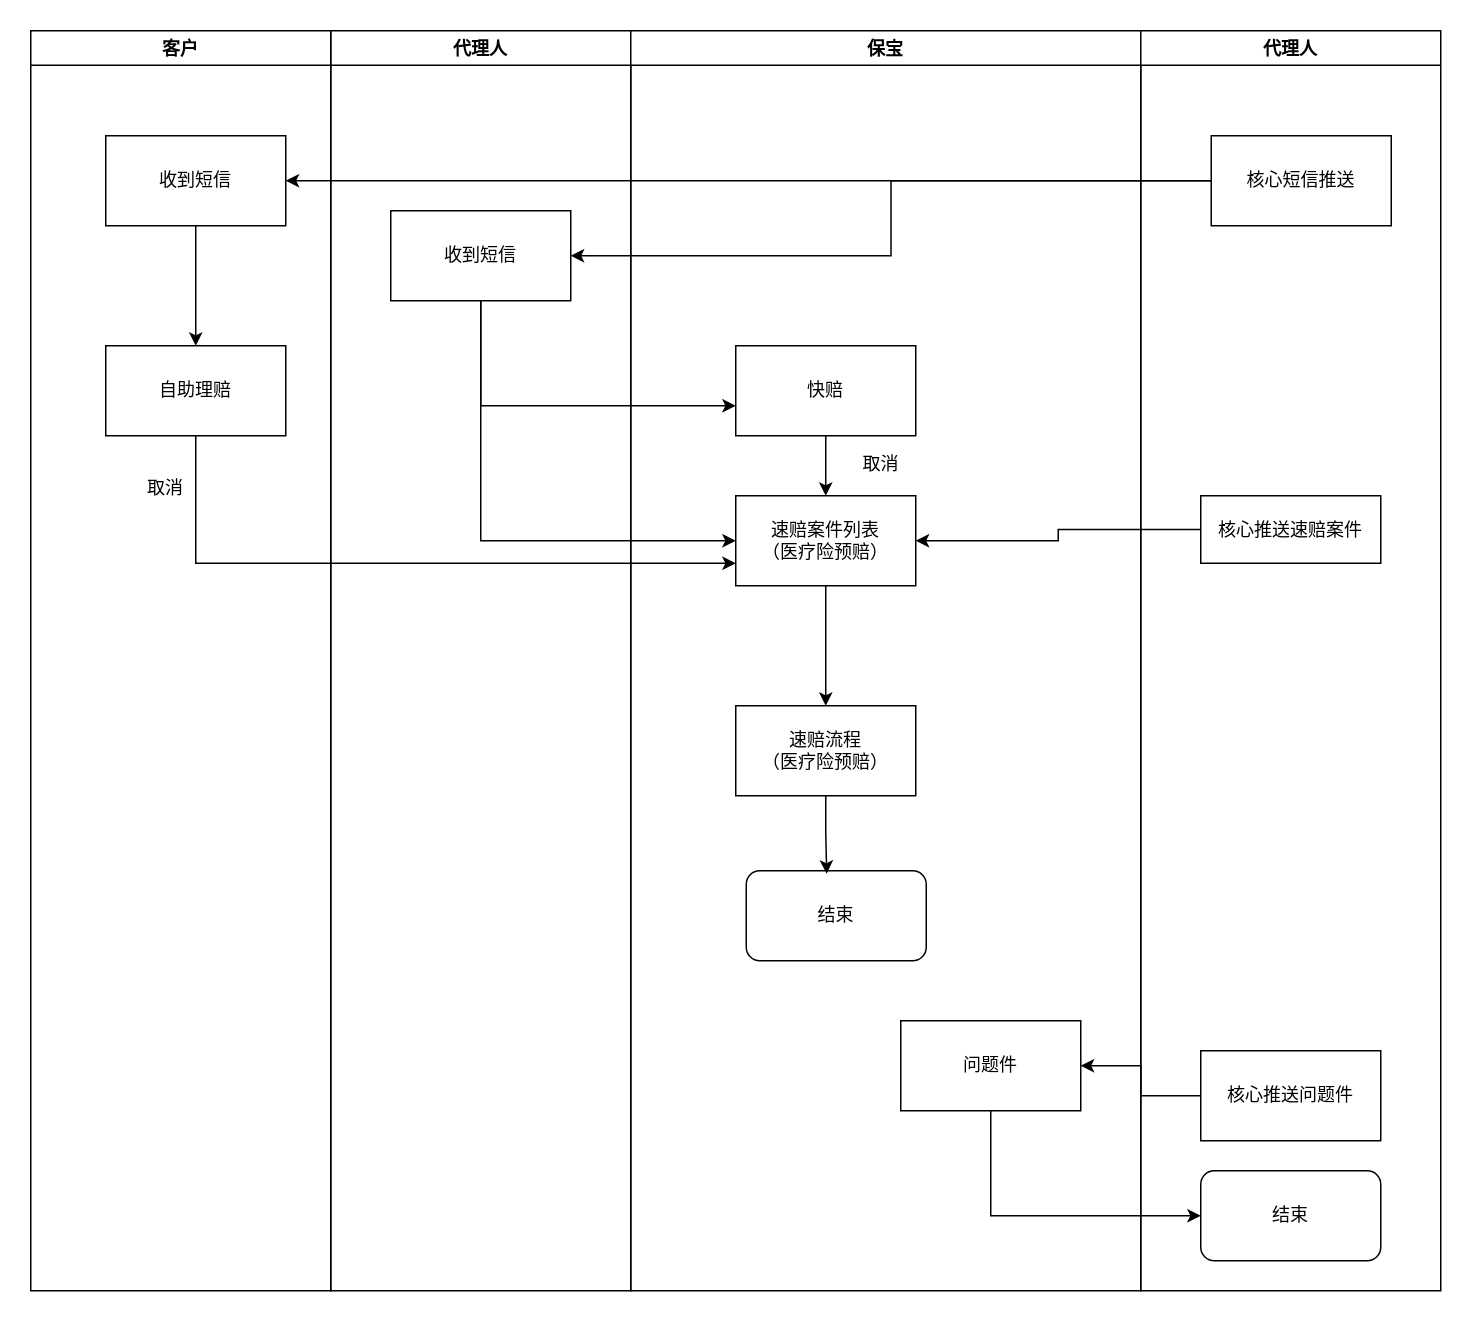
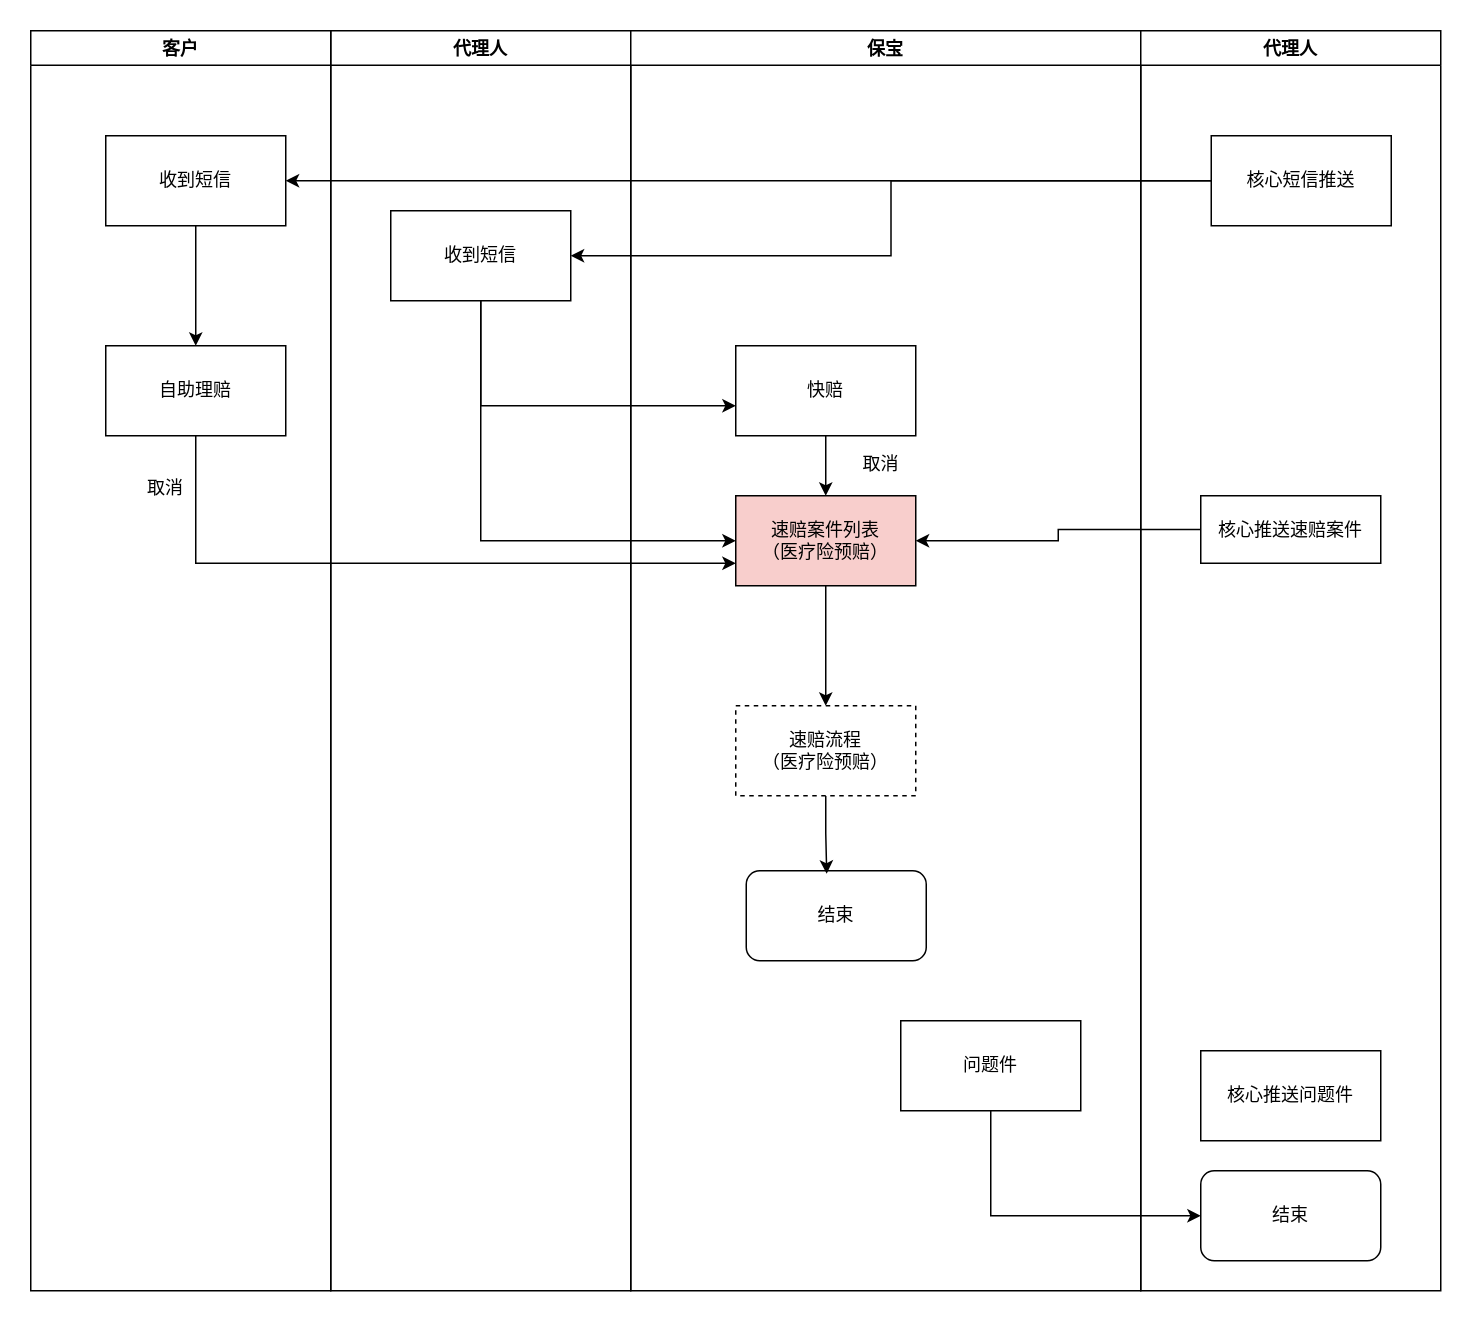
  <mxCell id="0" />
  <mxCell id="1" parent="0" />
  <mxCell id="2" value="代理人" style="swimlane;" vertex="1" parent="1"><mxGeometry x="220" y="20" width="200" height="840" as="geometry" /></mxCell>
  <mxCell id="3" value="收到短信" style="rounded=0;whiteSpace=wrap;html=1;" vertex="1" parent="2"><mxGeometry x="40" y="120" width="120" height="60" as="geometry" /></mxCell>
  <mxCell id="4" value="保宝" style="swimlane;" vertex="1" parent="1"><mxGeometry x="420" y="20" width="340" height="840" as="geometry" /></mxCell>
  <mxCell id="5" style="edgeStyle=orthogonalEdgeStyle;rounded=0;orthogonalLoop=1;jettySize=auto;html=1;exitX=0.5;exitY=1;exitDx=0;exitDy=0;entryX=0.5;entryY=0;entryDx=0;entryDy=0;" edge="1" parent="4" source="6" target="8"><mxGeometry relative="1" as="geometry" /></mxCell>
  <mxCell id="6" value="快赔" style="rounded=0;whiteSpace=wrap;html=1;" vertex="1" parent="4"><mxGeometry x="70" y="210" width="120" height="60" as="geometry" /></mxCell>
  <mxCell id="7" value="" style="edgeStyle=orthogonalEdgeStyle;rounded=0;orthogonalLoop=1;jettySize=auto;html=1;" edge="1" parent="4" source="8"><mxGeometry relative="1" as="geometry"><mxPoint x="130" y="450" as="targetPoint" /></mxGeometry></mxCell>
- <mxCell id="8" value="速赔案件列表&lt;br&gt;（医疗险预赔）" style="rounded=0;whiteSpace=wrap;html=1;" vertex="1" parent="4"><mxGeometry x="70" y="310" width="120" height="60" as="geometry" /></mxCell>
+ <mxCell id="8" value="速赔案件列表&lt;br&gt;（医疗险预赔）" style="rounded=0;whiteSpace=wrap;html=1;fillColor=#f8cecc;" vertex="1" parent="4"><mxGeometry x="70" y="310" width="120" height="60" as="geometry" /></mxCell>
  <mxCell id="9" value="结束" style="rounded=1;whiteSpace=wrap;html=1;" vertex="1" parent="4"><mxGeometry x="77" y="560" width="120" height="60" as="geometry" /></mxCell>
  <mxCell id="10" style="edgeStyle=orthogonalEdgeStyle;rounded=0;orthogonalLoop=1;jettySize=auto;html=1;exitX=0.5;exitY=1;exitDx=0;exitDy=0;entryX=0.447;entryY=0.033;entryDx=0;entryDy=0;entryPerimeter=0;" edge="1" parent="4" source="11" target="9"><mxGeometry relative="1" as="geometry" /></mxCell>
- <mxCell id="11" value="速赔流程&lt;br&gt;（医疗险预赔）" style="rounded=0;whiteSpace=wrap;html=1;" vertex="1" parent="4"><mxGeometry x="70" y="450" width="120" height="60" as="geometry" /></mxCell>
+ <mxCell id="11" value="速赔流程&lt;br&gt;（医疗险预赔）" style="rounded=0;whiteSpace=wrap;html=1;dashed=1;" vertex="1" parent="4"><mxGeometry x="70" y="450" width="120" height="60" as="geometry" /></mxCell>
  <mxCell id="12" value="取消" style="text;html=1;strokeColor=none;fillColor=none;align=center;verticalAlign=middle;whiteSpace=wrap;rounded=0;" vertex="1" parent="4"><mxGeometry x="137" y="274" width="60" height="30" as="geometry" /></mxCell>
  <mxCell id="13" value="问题件" style="rounded=0;whiteSpace=wrap;html=1;" vertex="1" parent="4"><mxGeometry x="180" y="660" width="120" height="60" as="geometry" /></mxCell>
  <mxCell id="14" value="代理人" style="swimlane;" vertex="1" parent="1"><mxGeometry x="760" y="20" width="200" height="840" as="geometry" /></mxCell>
  <mxCell id="15" value="核心短信推送" style="rounded=0;whiteSpace=wrap;html=1;" vertex="1" parent="14"><mxGeometry x="47" y="70" width="120" height="60" as="geometry" /></mxCell>
  <mxCell id="16" value="核心推送速赔案件" style="rounded=0;whiteSpace=wrap;html=1;" vertex="1" parent="14"><mxGeometry x="40" y="310" width="120" height="45" as="geometry" /></mxCell>
  <mxCell id="17" value="核心推送问题件" style="rounded=0;whiteSpace=wrap;html=1;" vertex="1" parent="14"><mxGeometry x="40" y="680" width="120" height="60" as="geometry" /></mxCell>
  <mxCell id="18" value="结束" style="rounded=1;whiteSpace=wrap;html=1;" vertex="1" parent="14"><mxGeometry x="40" y="760" width="120" height="60" as="geometry" /></mxCell>
  <mxCell id="19" value="客户" style="swimlane;startSize=23;" vertex="1" parent="1"><mxGeometry x="20" y="20" width="200" height="840" as="geometry" /></mxCell>
  <mxCell id="20" value="" style="edgeStyle=orthogonalEdgeStyle;rounded=0;orthogonalLoop=1;jettySize=auto;html=1;" edge="1" parent="19" source="21" target="22"><mxGeometry relative="1" as="geometry" /></mxCell>
  <mxCell id="21" value="收到短信" style="rounded=0;whiteSpace=wrap;html=1;" vertex="1" parent="19"><mxGeometry x="50" y="70" width="120" height="60" as="geometry" /></mxCell>
  <mxCell id="22" value="自助理赔" style="rounded=0;whiteSpace=wrap;html=1;" vertex="1" parent="19"><mxGeometry x="50" y="210" width="120" height="60" as="geometry" /></mxCell>
  <mxCell id="23" value="取消" style="text;html=1;strokeColor=none;fillColor=none;align=center;verticalAlign=middle;whiteSpace=wrap;rounded=0;" vertex="1" parent="19"><mxGeometry x="60" y="290" width="60" height="30" as="geometry" /></mxCell>
  <mxCell id="24" value="" style="edgeStyle=orthogonalEdgeStyle;rounded=0;orthogonalLoop=1;jettySize=auto;html=1;" edge="1" parent="1" source="15" target="3"><mxGeometry relative="1" as="geometry" /></mxCell>
  <mxCell id="25" style="edgeStyle=orthogonalEdgeStyle;rounded=0;orthogonalLoop=1;jettySize=auto;html=1;" edge="1" parent="1" source="15"><mxGeometry relative="1" as="geometry"><mxPoint x="190" y="120" as="targetPoint" /></mxGeometry></mxCell>
  <mxCell id="26" value="" style="edgeStyle=orthogonalEdgeStyle;rounded=0;orthogonalLoop=1;jettySize=auto;html=1;" edge="1" parent="1" source="3" target="6"><mxGeometry relative="1" as="geometry"><Array as="points"><mxPoint x="320" y="270" /></Array></mxGeometry></mxCell>
  <mxCell id="27" style="edgeStyle=orthogonalEdgeStyle;rounded=0;orthogonalLoop=1;jettySize=auto;html=1;exitX=0;exitY=0.5;exitDx=0;exitDy=0;entryX=1;entryY=0.5;entryDx=0;entryDy=0;" edge="1" parent="1" source="16" target="8"><mxGeometry relative="1" as="geometry" /></mxCell>
  <mxCell id="28" style="edgeStyle=orthogonalEdgeStyle;rounded=0;orthogonalLoop=1;jettySize=auto;html=1;entryX=0;entryY=0.75;entryDx=0;entryDy=0;" edge="1" parent="1" source="22" target="8"><mxGeometry relative="1" as="geometry"><Array as="points"><mxPoint x="130" y="375" /></Array></mxGeometry></mxCell>
  <mxCell id="29" style="edgeStyle=orthogonalEdgeStyle;rounded=0;orthogonalLoop=1;jettySize=auto;html=1;entryX=0;entryY=0.5;entryDx=0;entryDy=0;" edge="1" parent="1" source="3" target="8"><mxGeometry relative="1" as="geometry"><Array as="points"><mxPoint x="320" y="360" /></Array></mxGeometry></mxCell>
- <mxCell id="30" value="" style="edgeStyle=orthogonalEdgeStyle;rounded=0;orthogonalLoop=1;jettySize=auto;html=1;" edge="1" parent="1" source="17" target="13"><mxGeometry relative="1" as="geometry" /></mxCell>
  <mxCell id="31" style="edgeStyle=orthogonalEdgeStyle;rounded=0;orthogonalLoop=1;jettySize=auto;html=1;exitX=0.5;exitY=1;exitDx=0;exitDy=0;entryX=0;entryY=0.5;entryDx=0;entryDy=0;" edge="1" parent="1" source="13" target="18"><mxGeometry relative="1" as="geometry" /></mxCell>
